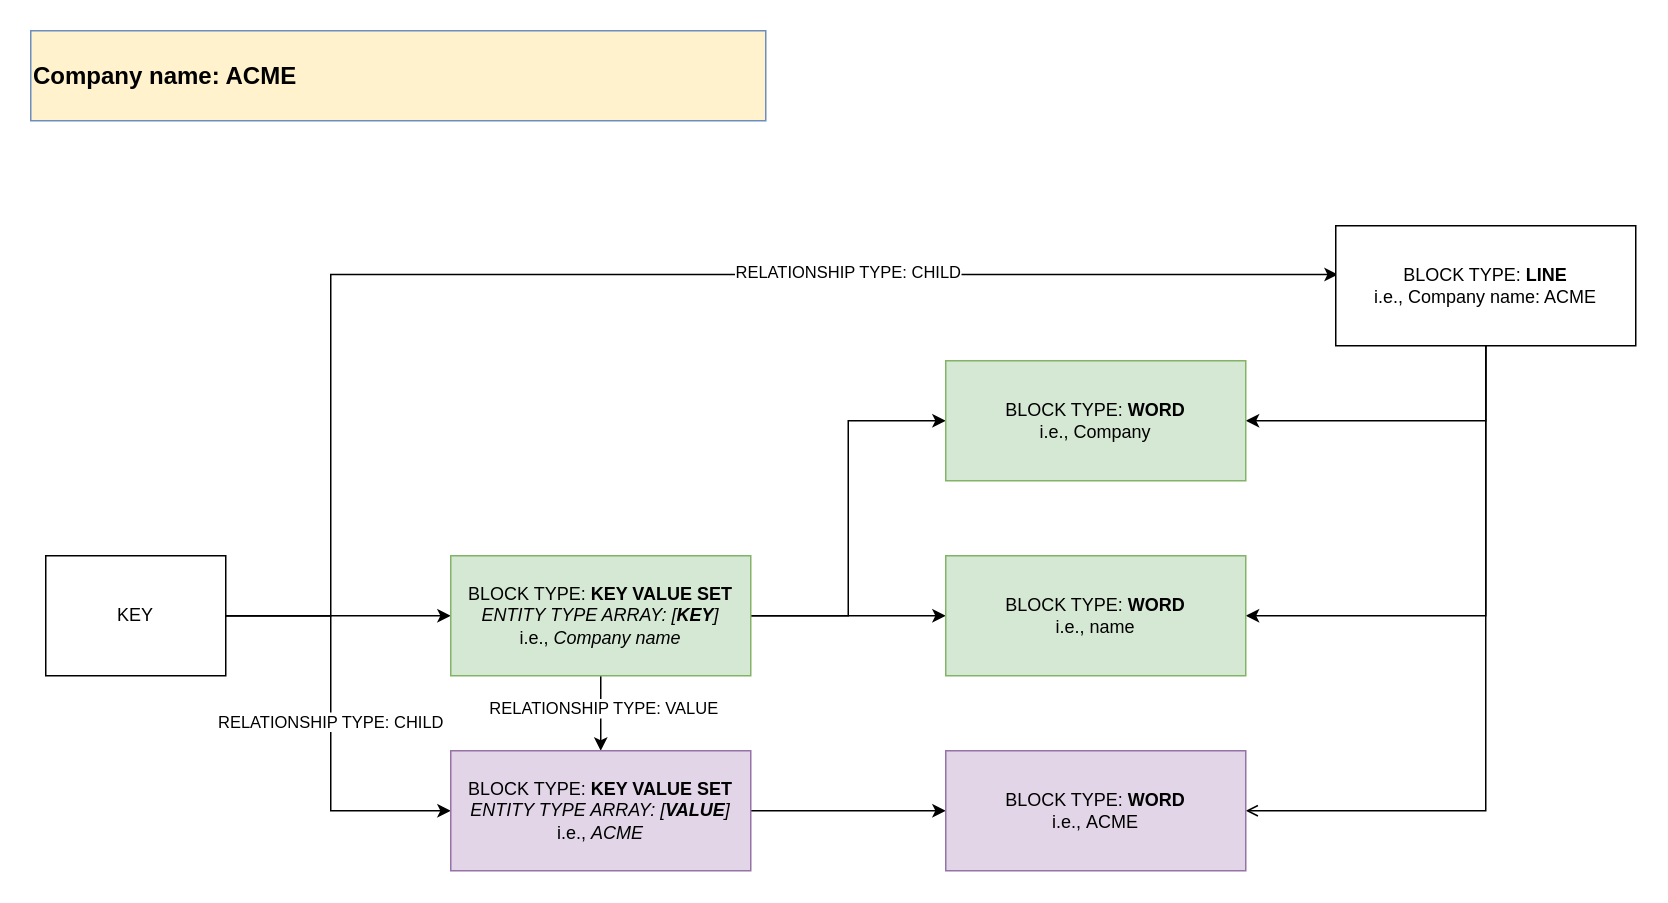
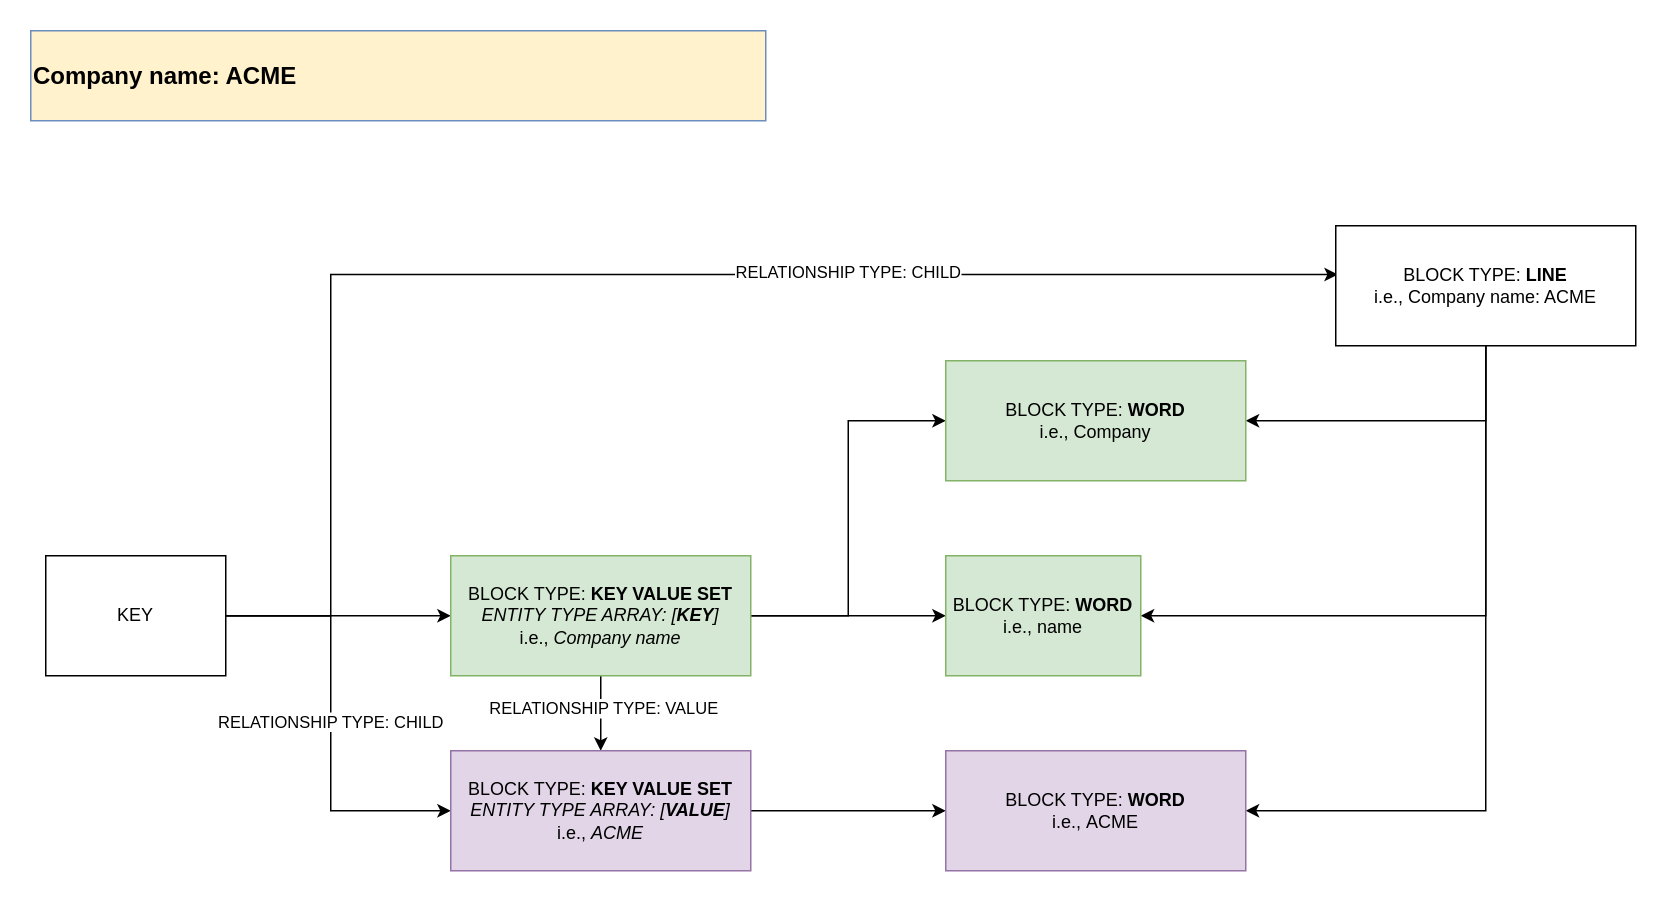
  <mxCell id="0" />
  <mxCell id="1" parent="0" />
  <mxCell id="2" style="edgeStyle=orthogonalEdgeStyle;rounded=0;orthogonalLoop=1;jettySize=auto;html=1;entryX=0;entryY=0.5;entryDx=0;entryDy=0;" edge="1" parent="1" source="7" target="16"><mxGeometry relative="1" as="geometry" /></mxCell>
  <mxCell id="3" style="edgeStyle=orthogonalEdgeStyle;rounded=0;orthogonalLoop=1;jettySize=auto;html=1;entryX=0;entryY=0.5;entryDx=0;entryDy=0;" edge="1" parent="1" source="7" target="18"><mxGeometry relative="1" as="geometry"><Array as="points"><mxPoint x="220" y="410" /><mxPoint x="220" y="540" /></Array></mxGeometry></mxCell>
  <mxCell id="4" value="RELATIONSHIP TYPE: CHILD" style="edgeLabel;html=1;align=center;verticalAlign=middle;resizable=0;points=[];" vertex="1" connectable="0" parent="3"><mxGeometry x="0.107" y="-1" relative="1" as="geometry"><mxPoint y="-15" as="offset" /></mxGeometry></mxCell>
  <mxCell id="5" style="edgeStyle=orthogonalEdgeStyle;rounded=0;orthogonalLoop=1;jettySize=auto;html=1;entryX=0.007;entryY=0.406;entryDx=0;entryDy=0;entryPerimeter=0;" edge="1" parent="1" source="7" target="11"><mxGeometry relative="1" as="geometry"><Array as="points"><mxPoint x="220" y="410" /><mxPoint x="220" y="183" /></Array></mxGeometry></mxCell>
  <mxCell id="6" value="RELATIONSHIP TYPE: CHILD" style="edgeLabel;html=1;align=center;verticalAlign=middle;resizable=0;points=[];" vertex="1" connectable="0" parent="5"><mxGeometry x="0.194" y="1" relative="1" as="geometry"><mxPoint x="64" y="-1" as="offset" /></mxGeometry></mxCell>
  <mxCell id="7" value="KEY" style="rounded=0;whiteSpace=wrap;html=1;" vertex="1" parent="1"><mxGeometry x="30" y="370" width="120" height="80" as="geometry" /></mxCell>
  <mxCell id="8" style="edgeStyle=orthogonalEdgeStyle;rounded=0;orthogonalLoop=1;jettySize=auto;html=1;entryX=1;entryY=0.5;entryDx=0;entryDy=0;" edge="1" parent="1" source="11" target="19"><mxGeometry relative="1" as="geometry"><Array as="points"><mxPoint x="990" y="280" /></Array></mxGeometry></mxCell>
  <mxCell id="9" style="edgeStyle=orthogonalEdgeStyle;rounded=0;orthogonalLoop=1;jettySize=auto;html=1;entryX=1;entryY=0.5;entryDx=0;entryDy=0;" edge="1" parent="1" source="11" target="20"><mxGeometry relative="1" as="geometry"><Array as="points"><mxPoint x="990" y="410" /></Array></mxGeometry></mxCell>
- <mxCell id="10" style="edgeStyle=orthogonalEdgeStyle;rounded=0;orthogonalLoop=1;jettySize=auto;html=1;entryX=1;entryY=0.5;entryDx=0;entryDy=0;endArrow=open;" edge="1" parent="1" source="11" target="21"><mxGeometry relative="1" as="geometry"><Array as="points"><mxPoint x="990" y="540" /></Array></mxGeometry></mxCell>
+ <mxCell id="10" style="edgeStyle=orthogonalEdgeStyle;rounded=0;orthogonalLoop=1;jettySize=auto;html=1;entryX=1;entryY=0.5;entryDx=0;entryDy=0;" edge="1" parent="1" source="11" target="21"><mxGeometry relative="1" as="geometry"><Array as="points"><mxPoint x="990" y="540" /></Array></mxGeometry></mxCell>
  <mxCell id="11" value="BLOCK TYPE: &lt;b&gt;LINE&lt;/b&gt;&lt;br&gt;i.e., Company name: ACME" style="rounded=0;whiteSpace=wrap;html=1;" vertex="1" parent="1"><mxGeometry x="890" y="150" width="200" height="80" as="geometry" /></mxCell>
  <mxCell id="12" style="edgeStyle=orthogonalEdgeStyle;rounded=0;orthogonalLoop=1;jettySize=auto;html=1;" edge="1" parent="1" source="16" target="20"><mxGeometry relative="1" as="geometry" /></mxCell>
  <mxCell id="13" style="edgeStyle=orthogonalEdgeStyle;rounded=0;orthogonalLoop=1;jettySize=auto;html=1;entryX=0;entryY=0.5;entryDx=0;entryDy=0;" edge="1" parent="1" source="16" target="19"><mxGeometry relative="1" as="geometry" /></mxCell>
  <mxCell id="14" value="" style="edgeStyle=orthogonalEdgeStyle;rounded=0;orthogonalLoop=1;jettySize=auto;html=1;" edge="1" parent="1" source="16" target="18"><mxGeometry relative="1" as="geometry" /></mxCell>
  <mxCell id="15" value="RELATIONSHIP TYPE: VALUE" style="edgeLabel;html=1;align=center;verticalAlign=middle;resizable=0;points=[];" vertex="1" connectable="0" parent="14"><mxGeometry x="-0.15" y="1" relative="1" as="geometry"><mxPoint as="offset" /></mxGeometry></mxCell>
  <mxCell id="16" value="BLOCK TYPE: &lt;b&gt;KEY VALUE SET&lt;/b&gt;&lt;br&gt;&lt;i&gt;ENTITY TYPE ARRAY: [&lt;b&gt;KEY&lt;/b&gt;]&lt;br&gt;&lt;/i&gt;i.e.,&amp;nbsp;&lt;i&gt;Company name&lt;br&gt;&lt;/i&gt;" style="rounded=0;whiteSpace=wrap;html=1;fillColor=#d5e8d4;strokeColor=#82b366;" vertex="1" parent="1"><mxGeometry x="300" y="370" width="200" height="80" as="geometry" /></mxCell>
  <mxCell id="17" style="edgeStyle=orthogonalEdgeStyle;rounded=0;orthogonalLoop=1;jettySize=auto;html=1;entryX=0;entryY=0.5;entryDx=0;entryDy=0;" edge="1" parent="1" source="18" target="21"><mxGeometry relative="1" as="geometry" /></mxCell>
  <mxCell id="18" value="BLOCK TYPE: &lt;b&gt;KEY VALUE SET&lt;/b&gt;&lt;br&gt;&lt;i&gt;ENTITY TYPE ARRAY: [&lt;b&gt;VALUE&lt;/b&gt;]&lt;br&gt;&lt;/i&gt;i.e.,&amp;nbsp;&lt;i&gt;ACME&lt;br&gt;&lt;/i&gt;" style="rounded=0;whiteSpace=wrap;html=1;fillColor=#e1d5e7;strokeColor=#9673a6;" vertex="1" parent="1"><mxGeometry x="300" y="500" width="200" height="80" as="geometry" /></mxCell>
  <mxCell id="19" value="BLOCK TYPE: &lt;b&gt;WORD&lt;/b&gt;&lt;br&gt;i.e.,&amp;nbsp;Company" style="rounded=0;whiteSpace=wrap;html=1;fillColor=#d5e8d4;strokeColor=#82b366;" vertex="1" parent="1"><mxGeometry x="630" y="240" width="200" height="80" as="geometry" /></mxCell>
- <mxCell id="20" value="BLOCK TYPE: &lt;b&gt;WORD&lt;/b&gt;&lt;br&gt;i.e.,&amp;nbsp;name" style="rounded=0;whiteSpace=wrap;html=1;fillColor=#d5e8d4;strokeColor=#82b366;" vertex="1" parent="1"><mxGeometry x="630" y="370" width="200" height="80" as="geometry" /></mxCell>
+ <mxCell id="20" value="BLOCK TYPE: &lt;b&gt;WORD&lt;/b&gt;&lt;br&gt;i.e.,&amp;nbsp;name" style="rounded=0;whiteSpace=wrap;html=1;fillColor=#d5e8d4;strokeColor=#82b366;" vertex="1" parent="1"><mxGeometry x="630" y="370" width="130" height="80" as="geometry" /></mxCell>
  <mxCell id="21" value="BLOCK TYPE: &lt;b&gt;WORD&lt;/b&gt;&lt;br&gt;i.e.,&amp;nbsp;ACME" style="rounded=0;whiteSpace=wrap;html=1;fillColor=#e1d5e7;strokeColor=#9673a6;" vertex="1" parent="1"><mxGeometry x="630" y="500" width="200" height="80" as="geometry" /></mxCell>
  <mxCell id="22" value="&lt;b&gt;&lt;font style=&quot;font-size: 16px&quot;&gt;Company name: ACME&lt;/font&gt;&lt;/b&gt;" style="rounded=0;whiteSpace=wrap;html=1;fillColor=#fff2cc;strokeColor=#6c8ebf;align=left;" vertex="1" parent="1"><mxGeometry x="20" y="20" width="490" height="60" as="geometry" /></mxCell>
